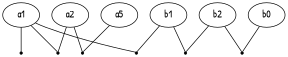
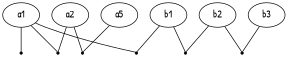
  graph {
    fontname="Patrick Hand"
    node [fontname="Patrick Hand"]
    edge [fontname="Patrick Hand"]
    n1 [label=a1]
    factor0 [shape=point]
    factor1 [shape=point]
    factor5 [shape=point]
    n5 [label=a2]
    factor2 [shape=point]
    n7 [label=a5]
    n8 [label=b1]
    factor3 [shape=point]
    n10 [label=b2]
    factor4 [shape=point]
-   n12 [label=b0]
+   n12 [label=b3]
    n1 -- factor0
    n1 -- factor1
    n1 -- factor5
    n5 -- factor1
    n5 -- factor2
    n7 -- factor2
    n8 -- factor5
    n8 -- factor3
    n10 -- factor3
    n10 -- factor4
    n12 -- factor4
  }
